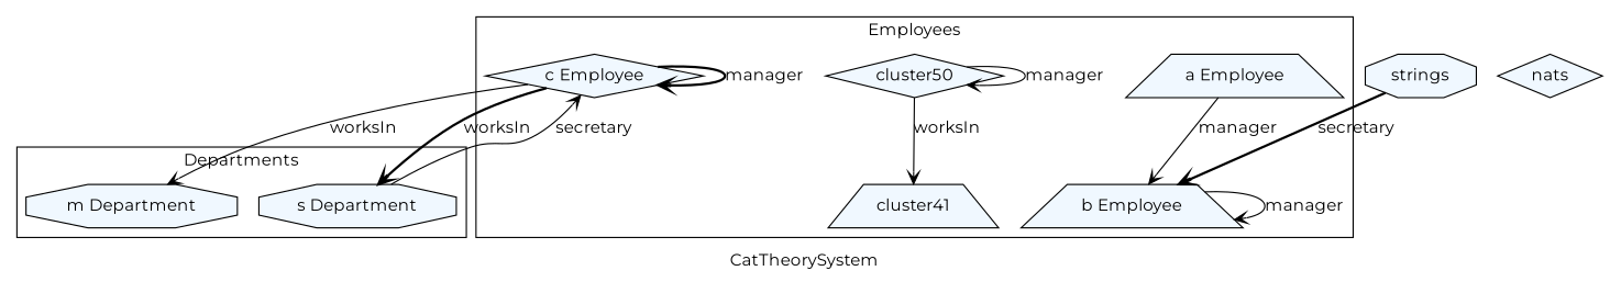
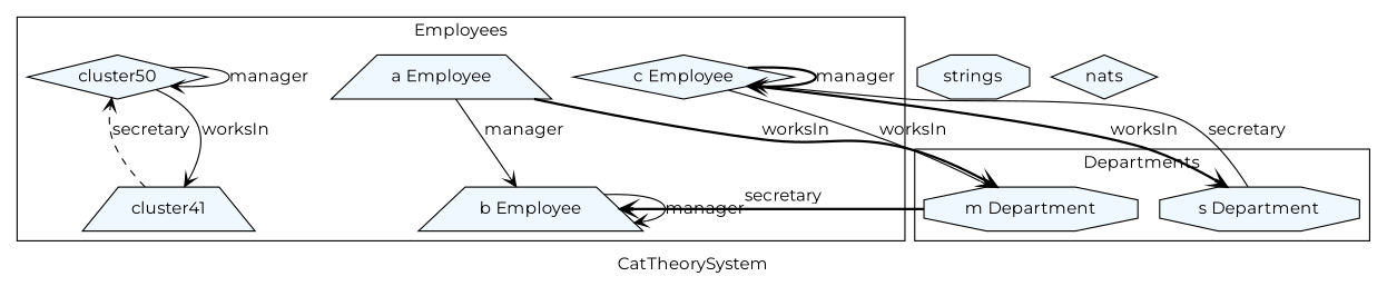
  digraph {
    compound=true
    fontname=Montserrat
    label=CatTheorySystem
    node [fillcolor="#f0f8ff" fontname=Montserrat shape=trapezium style=filled]
    edge [arrowhead=vee fontname=Montserrat style=solid]
    n1 [label="a Employee"]
    n2 [label="b Employee"]
    n3 [label="c Employee" shape=diamond]
    cluster50 [shape=diamond]
    n5 [label=cluster41]
    n6 [label="m Department" shape=octagon]
    n7 [label="s Department" shape=octagon]
    n8 [label=strings shape=octagon]
    n9 [label=nats shape=diamond]
    subgraph cluster_1 {
      label=Employees
      n1
      n2
      n3
      cluster50
      n5
    }
    subgraph cluster_2 {
      label=Departments
      n6
      n7
    }
    n1 -> n2 [label=manager]
+   n1 -> n6 [label=worksIn style=bold]
    n2 -> n2 [label=manager]
    n3 -> n3 [label=manager style=bold]
    n3 -> n6 [label=worksIn]
    n3 -> n7 [label=worksIn style=bold]
    cluster50 -> cluster50 [label=manager]
    cluster50 -> n5 [label=worksIn]
-   n8 -> n2 [label=secretary style=bold]
+   n5 -> cluster50 [label=secretary style=dashed]
+   n6 -> n2 [label=secretary style=bold]
    n7 -> n3 [label=secretary]
  }
